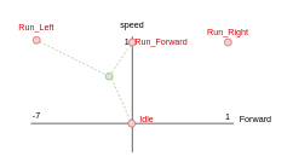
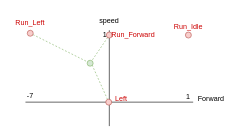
  <mxCell id="0" />
  <mxCell id="1" parent="0" />
  <mxCell id="2" value="" style="endArrow=none;html=1;rounded=0;" edge="1" parent="1"><mxGeometry width="50" height="50" relative="1" as="geometry"><mxPoint x="42" y="170" as="sourcePoint" /><mxPoint x="322" y="170" as="targetPoint" /></mxGeometry></mxCell>
  <mxCell id="3" value="" style="endArrow=none;html=1;rounded=0;" edge="1" parent="1"><mxGeometry width="50" height="50" relative="1" as="geometry"><mxPoint x="182" y="210" as="sourcePoint" /><mxPoint x="182" y="50" as="targetPoint" /></mxGeometry></mxCell>
  <mxCell id="4" value="speed" style="text;html=1;strokeColor=none;fillColor=none;align=center;verticalAlign=middle;whiteSpace=wrap;rounded=0;" vertex="1" parent="1"><mxGeometry x="152" y="20" width="60" height="30" as="geometry" /></mxCell>
  <mxCell id="5" value="Forward" style="text;html=1;strokeColor=none;fillColor=none;align=center;verticalAlign=middle;whiteSpace=wrap;rounded=0;" vertex="1" parent="1"><mxGeometry x="322" y="150" width="60" height="30" as="geometry" /></mxCell>
  <mxCell id="6" value="1" style="text;html=1;strokeColor=none;fillColor=none;align=center;verticalAlign=middle;whiteSpace=wrap;rounded=0;" vertex="1" parent="1"><mxGeometry x="145" y="43" width="60" height="30" as="geometry" /></mxCell>
  <mxCell id="7" value="1" style="text;html=1;strokeColor=none;fillColor=none;align=center;verticalAlign=middle;whiteSpace=wrap;rounded=0;" vertex="1" parent="1"><mxGeometry x="284" y="147" width="60" height="30" as="geometry" /></mxCell>
  <mxCell id="8" value="-7" style="text;html=1;strokeColor=none;fillColor=none;align=center;verticalAlign=middle;whiteSpace=wrap;rounded=0;" vertex="1" parent="1"><mxGeometry x="20" y="144" width="60" height="30" as="geometry" /></mxCell>
  <mxCell id="9" value="" style="ellipse;whiteSpace=wrap;html=1;aspect=fixed;fillColor=#f8cecc;strokeColor=#b85450;" vertex="1" parent="1"><mxGeometry x="45" y="50" width="10" height="10" as="geometry" /></mxCell>
  <mxCell id="10" style="rounded=0;orthogonalLoop=1;jettySize=auto;html=1;endArrow=none;endFill=0;dashed=1;fillColor=#d5e8d4;strokeColor=#82b366;" edge="1" parent="1" source="11" target="13"><mxGeometry relative="1" as="geometry"><mxPoint x="172" y="80" as="targetPoint" /></mxGeometry></mxCell>
  <mxCell id="11" value="" style="ellipse;whiteSpace=wrap;html=1;aspect=fixed;fillColor=#f8cecc;strokeColor=#b85450;" vertex="1" parent="1"><mxGeometry x="177" y="53" width="10" height="10" as="geometry" /></mxCell>
  <mxCell id="12" value="" style="ellipse;whiteSpace=wrap;html=1;aspect=fixed;fillColor=#f8cecc;strokeColor=#b85450;" vertex="1" parent="1"><mxGeometry x="309" y="53" width="10" height="10" as="geometry" /></mxCell>
  <mxCell id="13" value="" style="ellipse;whiteSpace=wrap;html=1;aspect=fixed;fillColor=#d5e8d4;strokeColor=#82b366;" vertex="1" parent="1"><mxGeometry x="145" y="100" width="10" height="10" as="geometry" /></mxCell>
  <mxCell id="14" style="rounded=0;orthogonalLoop=1;jettySize=auto;html=1;endArrow=none;endFill=0;dashed=1;fillColor=#d5e8d4;strokeColor=#82b366;" edge="1" parent="1" source="9" target="13"><mxGeometry relative="1" as="geometry"><mxPoint x="131.049" y="112.066" as="targetPoint" /><mxPoint x="187.946" y="70.927" as="sourcePoint" /></mxGeometry></mxCell>
- <mxCell id="15" value="Run_Right" style="text;html=1;strokeColor=none;fillColor=none;align=center;verticalAlign=middle;whiteSpace=wrap;rounded=0;fontColor=#CC0000;" vertex="1" parent="1"><mxGeometry x="284" y="30" width="60" height="30" as="geometry" /></mxCell>
+ <mxCell id="15" value="Run_Idle" style="text;html=1;strokeColor=none;fillColor=none;align=center;verticalAlign=middle;whiteSpace=wrap;rounded=0;fontColor=#CC0000;" vertex="1" parent="1"><mxGeometry x="284" y="30" width="60" height="30" as="geometry" /></mxCell>
  <mxCell id="16" value="Run_Forward" style="text;html=1;strokeColor=none;fillColor=none;align=center;verticalAlign=middle;whiteSpace=wrap;rounded=0;fontColor=#CC0000;" vertex="1" parent="1"><mxGeometry x="192" y="43" width="60" height="30" as="geometry" /></mxCell>
  <mxCell id="17" value="Run_Left" style="text;html=1;strokeColor=none;fillColor=none;align=center;verticalAlign=middle;whiteSpace=wrap;rounded=0;fontColor=#CC0000;" vertex="1" parent="1"><mxGeometry x="20" y="23" width="60" height="30" as="geometry" /></mxCell>
  <mxCell id="18" style="rounded=0;orthogonalLoop=1;jettySize=auto;html=1;endArrow=none;endFill=0;dashed=1;fillColor=#d5e8d4;strokeColor=#82b366;entryX=1;entryY=1;entryDx=0;entryDy=0;" edge="1" parent="1" source="19" target="13"><mxGeometry relative="1" as="geometry"><mxPoint x="162.822" y="110.873" as="targetPoint" /><mxPoint x="132" y="130" as="sourcePoint" /></mxGeometry></mxCell>
  <mxCell id="19" value="" style="ellipse;whiteSpace=wrap;html=1;aspect=fixed;fillColor=#f8cecc;strokeColor=#b85450;" vertex="1" parent="1"><mxGeometry x="176" y="165" width="10" height="10" as="geometry" /></mxCell>
- <mxCell id="20" value="Idle" style="text;html=1;strokeColor=none;fillColor=none;align=center;verticalAlign=middle;whiteSpace=wrap;rounded=0;fontColor=#CC0000;" vertex="1" parent="1"><mxGeometry x="172" y="150" width="60" height="30" as="geometry" /></mxCell>
+ <mxCell id="20" value="Left" style="text;html=1;strokeColor=none;fillColor=none;align=center;verticalAlign=middle;whiteSpace=wrap;rounded=0;fontColor=#CC0000;" vertex="1" parent="1"><mxGeometry x="172" y="150" width="60" height="30" as="geometry" /></mxCell>
